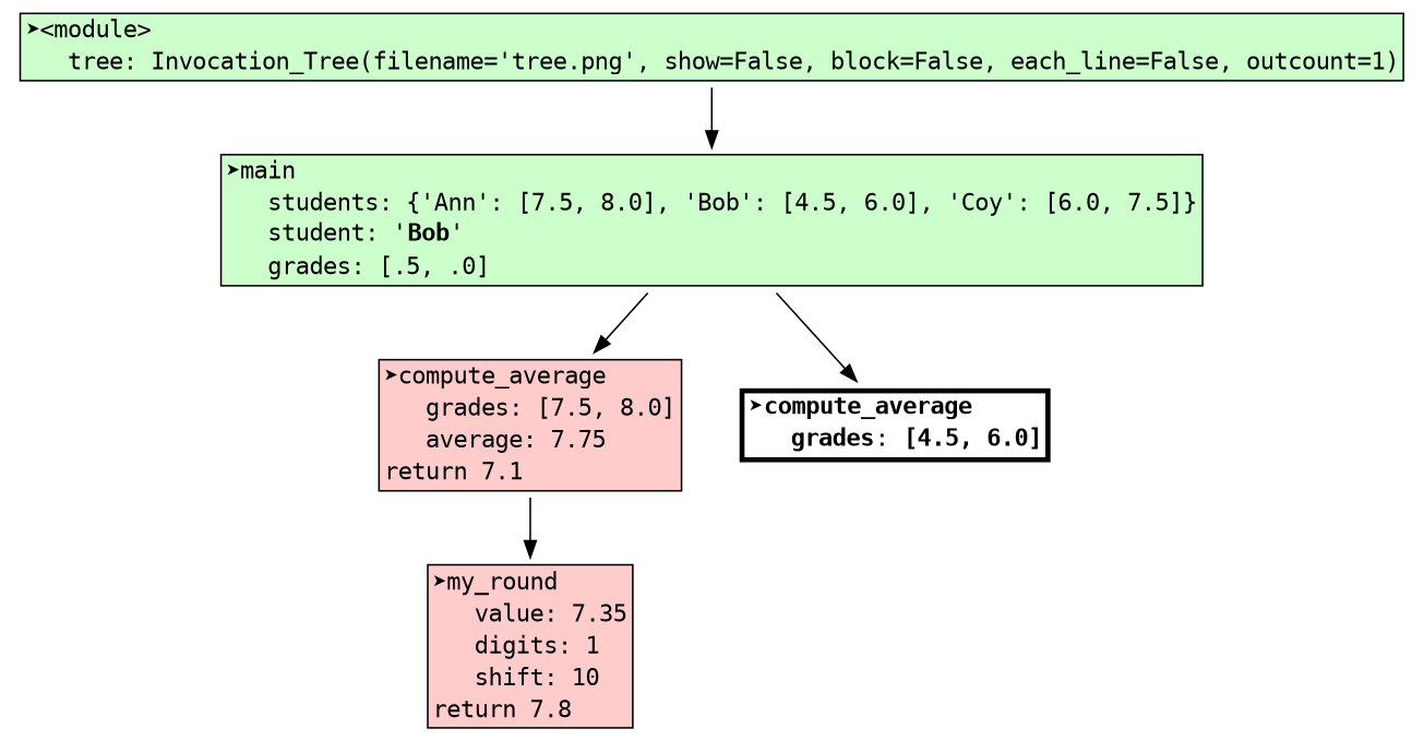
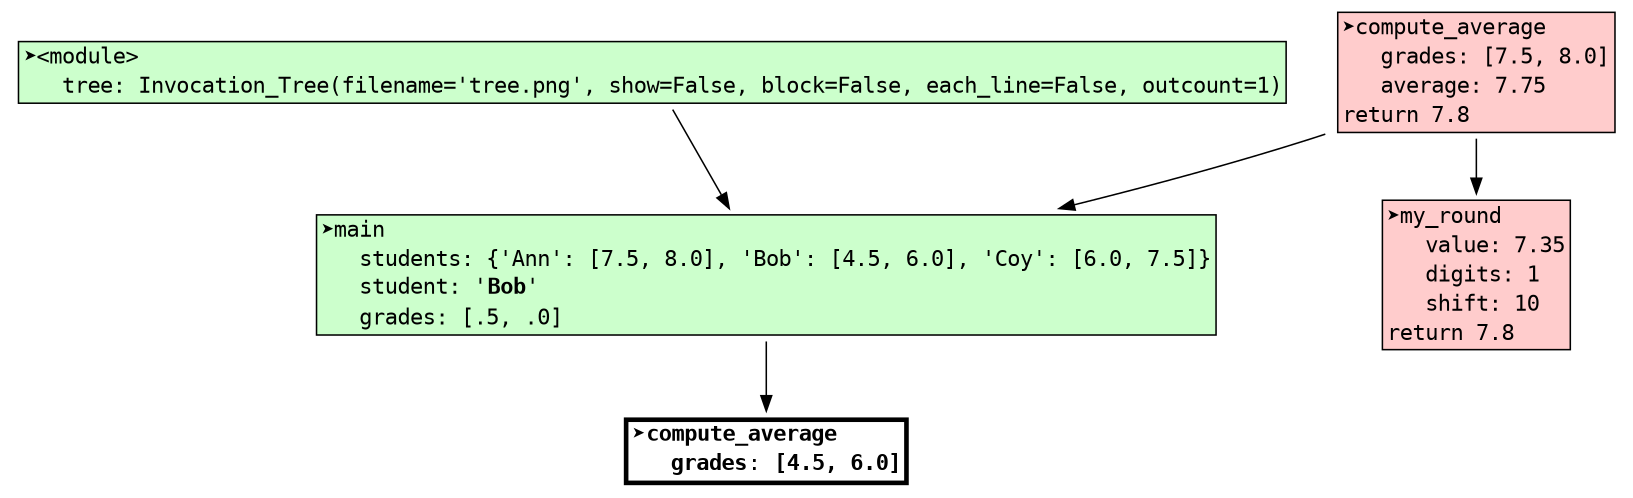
  digraph {
    fontname="DejaVu Sans Mono"
    node [fontname="DejaVu Sans Mono" shape=plaintext]
    edge [fontname="DejaVu Sans Mono"]
    n1 [label=< <TABLE BORDER="1" CELLBORDER="0" CELLSPACING="0" BGCOLOR="#ccffcc">   <TR><TD ALIGN="left">➤&lt;module&gt;</TD></TR>   <TR><TD ALIGN="left">   tree: Invocation_Tree(filename=&#x27;tree.png&#x27;, show=False, block=False, each_line=False, outcount=1)</TD></TR> </TABLE>>]
    n2 [label=< <TABLE BORDER="1" CELLBORDER="0" CELLSPACING="0" BGCOLOR="#ccffcc">   <TR><TD ALIGN="left">➤main</TD></TR>   <TR><TD ALIGN="left">   students: {&#x27;Ann&#x27;: [7.5, 8.0], &#x27;Bob&#x27;: [4.5, 6.0], &#x27;Coy&#x27;: [6.0, 7.5]}</TD></TR>   <TR><TD ALIGN="left">   student: &#x27;<B>Bob&#8203;</B>&#8203;&#x27;</TD></TR>   <TR><TD ALIGN="left">   grades: [.5, .0]</TD></TR> </TABLE>>]
-   n3 [label=< <TABLE BORDER="1" CELLBORDER="0" CELLSPACING="0" BGCOLOR="#ffcccc">   <TR><TD ALIGN="left">➤compute_average</TD></TR>   <TR><TD ALIGN="left">   grades: [7.5, 8.0]</TD></TR>   <TR><TD ALIGN="left">   average: 7.75</TD></TR>   <TR><TD ALIGN="left">return 7.1</TD></TR> </TABLE>>]
+   n3 [label=< <TABLE BORDER="1" CELLBORDER="0" CELLSPACING="0" BGCOLOR="#ffcccc">   <TR><TD ALIGN="left">➤compute_average</TD></TR>   <TR><TD ALIGN="left">   grades: [7.5, 8.0]</TD></TR>   <TR><TD ALIGN="left">   average: 7.75</TD></TR>   <TR><TD ALIGN="left">return 7.8</TD></TR> </TABLE>>]
    n4 [label=< <TABLE BORDER="3" CELLBORDER="0" CELLSPACING="0" BGCOLOR="#ffffff">   <TR><TD ALIGN="left">➤<B>compute_average</B></TD></TR>   <TR><TD ALIGN="left">   <B>grades</B>: <B>[4.5, 6.0]</B></TD></TR> </TABLE>>]
    n5 [label=< <TABLE BORDER="1" CELLBORDER="0" CELLSPACING="0" BGCOLOR="#ffcccc">   <TR><TD ALIGN="left">➤my_round</TD></TR>   <TR><TD ALIGN="left">   value: 7.35</TD></TR>   <TR><TD ALIGN="left">   digits: 1</TD></TR>   <TR><TD ALIGN="left">   shift: 10</TD></TR>   <TR><TD ALIGN="left">return 7.8</TD></TR> </TABLE>>]
    n1 -> n2
-   n2 -> n3
+   n3 -> n2
    n2 -> n4
    n3 -> n5
  }
